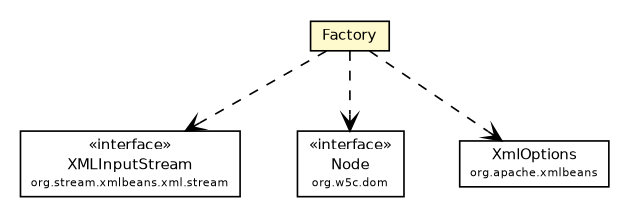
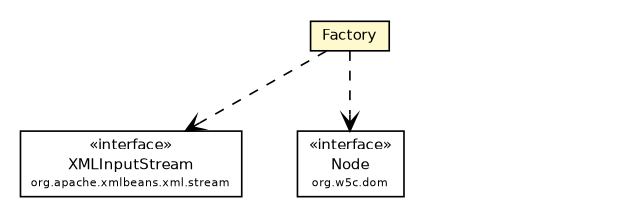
  digraph {
    node [fontcolor=black fontname=Helvetica fontsize=9.0 shape=plaintext]
    edge [arrowhead=open color=black fontcolor=black fontname=Helvetica fontsize=10.0 headport=p labelfontname=Helvetica labelfontsize=10 style=dashed tailport=p]
    n1 [label=<<table border="0" cellborder="1" cellspacing="0" cellpadding="2" port="p" bgcolor="lemonChiffon" href="./CtClass.Factory.html"> 		<tr><td><table border="0" cellspacing="0" cellpadding="1"> 			<tr><td> Factory </td></tr> 		</table></td></tr> 		</table>>]
-   n2 [label=<<table border="0" cellborder="1" cellspacing="0" cellpadding="2" port="p" href="http://java.sun.com/j2se/1.4.2/docs/api/org/apache/xmlbeans/xml/stream/XMLInputStream.html"> 		<tr><td><table border="0" cellspacing="0" cellpadding="1"> 			<tr><td> &laquo;interface&raquo; </td></tr> 			<tr><td> XMLInputStream </td></tr> 			<tr><td><font point-size="7.0"> org.stream.xmlbeans.xml.stream </font></td></tr> 		</table></td></tr> 		</table>>]
+   n2 [label=<<table border="0" cellborder="1" cellspacing="0" cellpadding="2" port="p" href="http://java.sun.com/j2se/1.4.2/docs/api/org/apache/xmlbeans/xml/stream/XMLInputStream.html"> 		<tr><td><table border="0" cellspacing="0" cellpadding="1"> 			<tr><td> &laquo;interface&raquo; </td></tr> 			<tr><td> XMLInputStream </td></tr> 			<tr><td><font point-size="7.0"> org.apache.xmlbeans.xml.stream </font></td></tr> 		</table></td></tr> 		</table>>]
    n3 [label=<<table border="0" cellborder="1" cellspacing="0" cellpadding="2" port="p" href="http://java.sun.com/j2se/1.4.2/docs/api/org/w3c/dom/Node.html"> 		<tr><td><table border="0" cellspacing="0" cellpadding="1"> 			<tr><td> &laquo;interface&raquo; </td></tr> 			<tr><td> Node </td></tr> 			<tr><td><font point-size="7.0"> org.w5c.dom </font></td></tr> 		</table></td></tr> 		</table>>]
-   n4 [label=<<table border="0" cellborder="1" cellspacing="0" cellpadding="2" port="p" href="http://java.sun.com/j2se/1.4.2/docs/api/org/apache/xmlbeans/XmlOptions.html"> 		<tr><td><table border="0" cellspacing="0" cellpadding="1"> 			<tr><td> XmlOptions </td></tr> 			<tr><td><font point-size="7.0"> org.apache.xmlbeans </font></td></tr> 		</table></td></tr> 		</table>>]
    n1 -> n2
    n1 -> n3
-   n1 -> n4
  }
